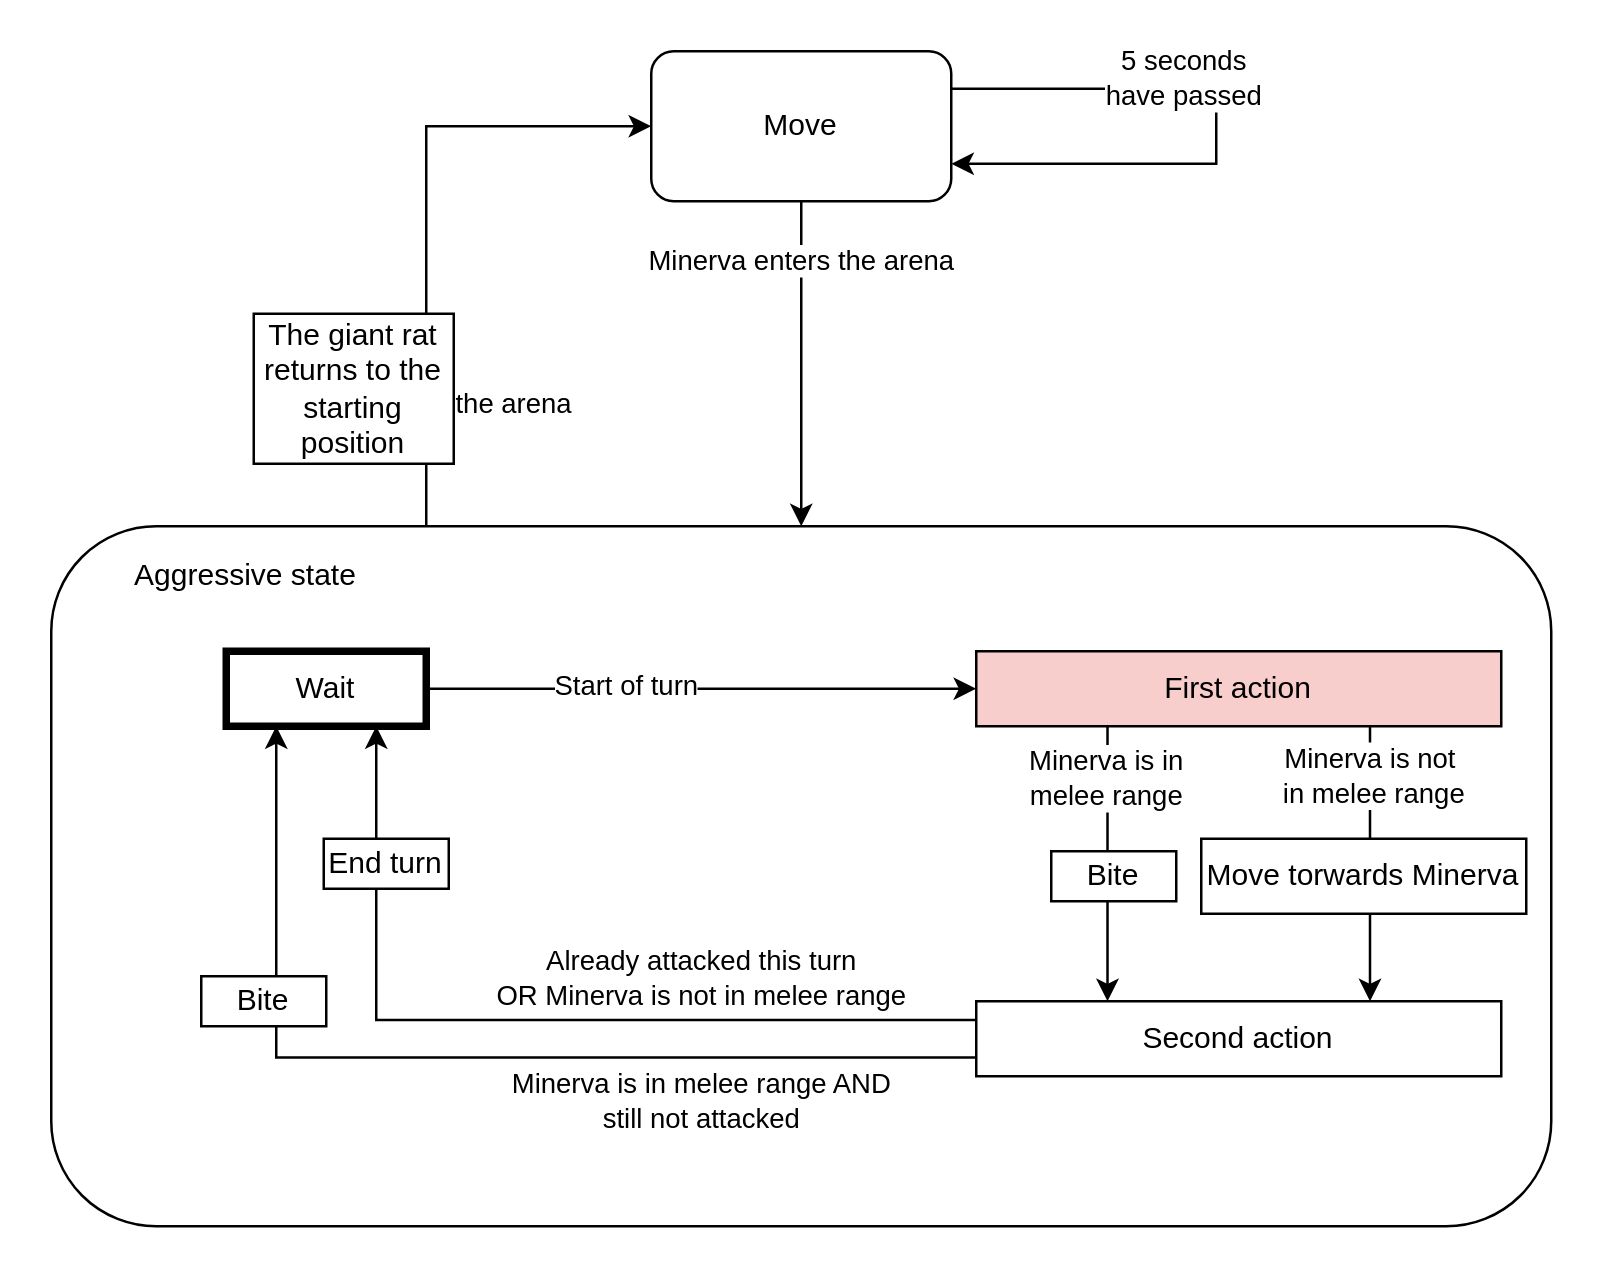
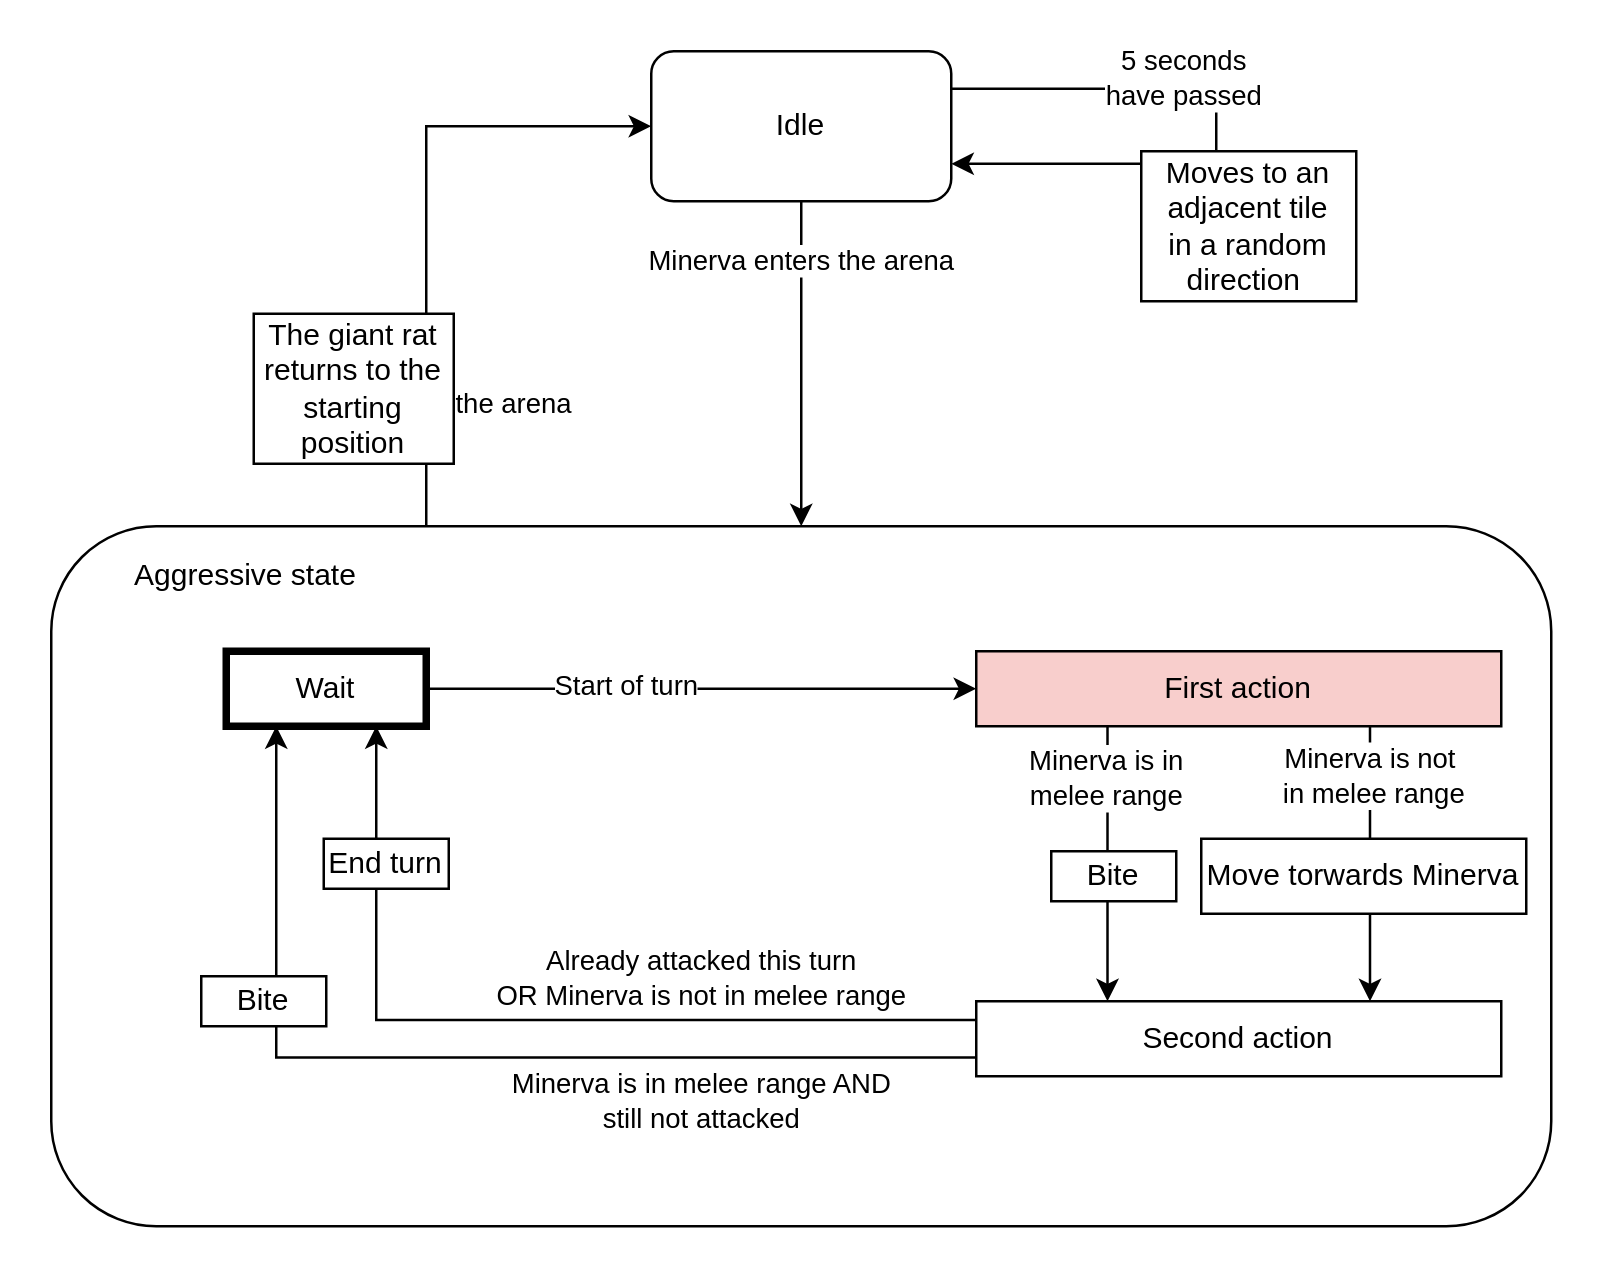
  <mxCell id="0" />
  <mxCell id="1" style="" parent="0" />
- <mxCell id="2" value="Move" style="rounded=1;whiteSpace=wrap;html=1;" parent="1" vertex="1"><mxGeometry x="260" y="20" width="120" height="60" as="geometry" /></mxCell>
+ <mxCell id="2" value="Idle" style="rounded=1;whiteSpace=wrap;html=1;" parent="1" vertex="1"><mxGeometry x="260" y="20" width="120" height="60" as="geometry" /></mxCell>
  <mxCell id="3" style="edgeStyle=orthogonalEdgeStyle;rounded=0;orthogonalLoop=1;jettySize=auto;html=1;exitX=0.25;exitY=0;exitDx=0;exitDy=0;entryX=0;entryY=0.5;entryDx=0;entryDy=0;" parent="1" source="5" target="2" edge="1"><mxGeometry relative="1" as="geometry"><mxPoint x="0" y="47.793" as="targetPoint" /><Array as="points"><mxPoint x="170" y="50" /></Array></mxGeometry></mxCell>
  <mxCell id="4" value="Minerva exits the arena" style="edgeLabel;html=1;align=center;verticalAlign=middle;resizable=0;points=[];" parent="3" vertex="1" connectable="0"><mxGeometry x="-0.381" relative="1" as="geometry"><mxPoint y="27" as="offset" /></mxGeometry></mxCell>
  <mxCell id="5" value="" style="rounded=1;whiteSpace=wrap;html=1;align=left;" parent="1" vertex="1"><mxGeometry x="20" y="210" width="600" height="280" as="geometry" /></mxCell>
  <mxCell id="6" value="Aggressive" style="" parent="0" />
  <mxCell id="7" style="edgeStyle=orthogonalEdgeStyle;rounded=0;orthogonalLoop=1;jettySize=auto;html=1;exitX=1;exitY=0.5;exitDx=0;exitDy=0;" parent="6" source="9" target="14" edge="1"><mxGeometry relative="1" as="geometry" /></mxCell>
  <mxCell id="8" value="Start of turn" style="edgeLabel;html=1;align=center;verticalAlign=middle;resizable=0;points=[];" parent="7" vertex="1" connectable="0"><mxGeometry x="-0.283" y="2" relative="1" as="geometry"><mxPoint as="offset" /></mxGeometry></mxCell>
  <mxCell id="9" value="Wait" style="rounded=0;whiteSpace=wrap;html=1;strokeColor=#000000;fillColor=#ffffff;strokeWidth=3;" parent="6" vertex="1"><mxGeometry x="90" y="260" width="80" height="30" as="geometry" /></mxCell>
  <mxCell id="10" style="edgeStyle=orthogonalEdgeStyle;rounded=0;orthogonalLoop=1;jettySize=auto;html=1;exitX=0.25;exitY=1;exitDx=0;exitDy=0;entryX=0.25;entryY=0;entryDx=0;entryDy=0;" parent="6" source="14" target="19" edge="1"><mxGeometry relative="1" as="geometry" /></mxCell>
  <mxCell id="11" value="Minerva is in &lt;br&gt;melee range" style="edgeLabel;html=1;align=center;verticalAlign=middle;resizable=0;points=[];" parent="10" vertex="1" connectable="0"><mxGeometry x="-0.168" y="-1" relative="1" as="geometry"><mxPoint y="-25.52" as="offset" /></mxGeometry></mxCell>
  <mxCell id="12" style="edgeStyle=orthogonalEdgeStyle;rounded=0;orthogonalLoop=1;jettySize=auto;html=1;exitX=0.75;exitY=1;exitDx=0;exitDy=0;entryX=0.75;entryY=0;entryDx=0;entryDy=0;" parent="6" source="14" target="19" edge="1"><mxGeometry relative="1" as="geometry" /></mxCell>
  <mxCell id="13" value="Minerva is not&amp;nbsp;&lt;br&gt;in melee range" style="edgeLabel;html=1;align=center;verticalAlign=middle;resizable=0;points=[];" parent="12" vertex="1" connectable="0"><mxGeometry x="-0.703" y="1" relative="1" as="geometry"><mxPoint y="3.33" as="offset" /></mxGeometry></mxCell>
  <mxCell id="14" value="First action" style="rounded=0;whiteSpace=wrap;html=1;strokeColor=#000000;fillColor=#f8cecc;" parent="6" vertex="1"><mxGeometry x="390" y="260" width="210" height="30" as="geometry" /></mxCell>
  <mxCell id="15" style="edgeStyle=orthogonalEdgeStyle;rounded=0;orthogonalLoop=1;jettySize=auto;html=1;exitX=0;exitY=0.25;exitDx=0;exitDy=0;entryX=0.75;entryY=1;entryDx=0;entryDy=0;" parent="6" source="19" target="9" edge="1"><mxGeometry relative="1" as="geometry" /></mxCell>
  <mxCell id="16" value="Already attacked this turn&lt;br&gt;OR Minerva is not in melee range" style="edgeLabel;html=1;align=center;verticalAlign=middle;resizable=0;points=[];" parent="15" vertex="1" connectable="0"><mxGeometry x="-0.374" y="-3" relative="1" as="geometry"><mxPoint x="1.67" y="-14.49" as="offset" /></mxGeometry></mxCell>
  <mxCell id="17" style="edgeStyle=orthogonalEdgeStyle;rounded=0;orthogonalLoop=1;jettySize=auto;html=1;exitX=0;exitY=0.75;exitDx=0;exitDy=0;entryX=0.25;entryY=1;entryDx=0;entryDy=0;" parent="6" source="19" target="9" edge="1"><mxGeometry relative="1" as="geometry" /></mxCell>
  <mxCell id="18" value="Minerva is in melee range AND&lt;br&gt;still not attacked" style="edgeLabel;html=1;align=center;verticalAlign=middle;resizable=0;points=[];" parent="17" vertex="1" connectable="0"><mxGeometry x="-0.462" y="-1" relative="1" as="geometry"><mxPoint y="18.49" as="offset" /></mxGeometry></mxCell>
  <mxCell id="19" value="Second action" style="rounded=0;whiteSpace=wrap;html=1;strokeColor=#000000;fillColor=#ffffff;" parent="6" vertex="1"><mxGeometry x="390" y="400" width="210" height="30" as="geometry" /></mxCell>
  <mxCell id="20" style="edgeStyle=orthogonalEdgeStyle;rounded=0;orthogonalLoop=1;jettySize=auto;html=1;exitX=1;exitY=0.25;exitDx=0;exitDy=0;entryX=1;entryY=0.75;entryDx=0;entryDy=0;" parent="6" source="2" target="2" edge="1"><mxGeometry relative="1" as="geometry"><Array as="points"><mxPoint x="486" y="35" /><mxPoint x="486" y="65" /></Array></mxGeometry></mxCell>
  <mxCell id="21" value="5 seconds &lt;br&gt;have passed" style="edgeLabel;html=1;align=center;verticalAlign=middle;resizable=0;points=[];" parent="20" vertex="1" connectable="0"><mxGeometry x="-0.398" relative="1" as="geometry"><mxPoint x="19" y="-5" as="offset" /></mxGeometry></mxCell>
  <mxCell id="22" value="Tags" parent="0" />
  <mxCell id="23" value="The giant rat returns to the starting position" style="text;html=1;align=center;verticalAlign=middle;whiteSpace=wrap;rounded=0;fillColor=#ffffff;strokeColor=#000000;" parent="22" vertex="1"><mxGeometry x="101" y="125" width="80" height="60" as="geometry" /></mxCell>
  <mxCell id="24" value="Bite" style="text;html=1;align=center;verticalAlign=middle;whiteSpace=wrap;rounded=0;fillColor=#ffffff;strokeColor=#000000;" parent="22" vertex="1"><mxGeometry x="420" y="340" width="50" height="20" as="geometry" /></mxCell>
  <mxCell id="25" value="Move torwards Minerva" style="text;html=1;align=center;verticalAlign=middle;whiteSpace=wrap;rounded=0;fillColor=#ffffff;strokeColor=#000000;" parent="22" vertex="1"><mxGeometry x="480" y="335" width="130" height="30" as="geometry" /></mxCell>
  <mxCell id="26" style="edgeStyle=orthogonalEdgeStyle;rounded=0;orthogonalLoop=1;jettySize=auto;html=1;exitX=0.5;exitY=1;exitDx=0;exitDy=0;" parent="22" source="2" target="5" edge="1"><mxGeometry relative="1" as="geometry"><mxPoint x="130" y="170" as="targetPoint" /></mxGeometry></mxCell>
  <mxCell id="27" value="Minerva enters the arena" style="edgeLabel;html=1;align=center;verticalAlign=middle;resizable=0;points=[];" parent="26" vertex="1" connectable="0"><mxGeometry x="-0.646" y="-1" relative="1" as="geometry"><mxPoint as="offset" /></mxGeometry></mxCell>
  <mxCell id="28" value="Aggressive state" style="text;html=1;strokeColor=none;fillColor=none;align=center;verticalAlign=middle;whiteSpace=wrap;rounded=0;" parent="22" vertex="1"><mxGeometry x="40" y="220" width="116" height="20" as="geometry" /></mxCell>
  <mxCell id="29" value="Bite" style="text;html=1;align=center;verticalAlign=middle;whiteSpace=wrap;rounded=0;fillColor=#ffffff;strokeColor=#000000;" parent="22" vertex="1"><mxGeometry x="80" y="390" width="50" height="20" as="geometry" /></mxCell>
  <mxCell id="30" value="End turn" style="text;html=1;align=center;verticalAlign=middle;whiteSpace=wrap;rounded=0;fillColor=#ffffff;strokeColor=#000000;" parent="22" vertex="1"><mxGeometry x="129" y="335" width="50" height="20" as="geometry" /></mxCell>
+ <mxCell id="31" value="Moves to an adjacent tile&lt;br&gt;in a random direction&amp;nbsp;" style="text;html=1;align=center;verticalAlign=middle;whiteSpace=wrap;rounded=0;fillColor=#ffffff;strokeColor=#000000;" parent="22" vertex="1"><mxGeometry x="456" y="60" width="86" height="60" as="geometry" /></mxCell>
